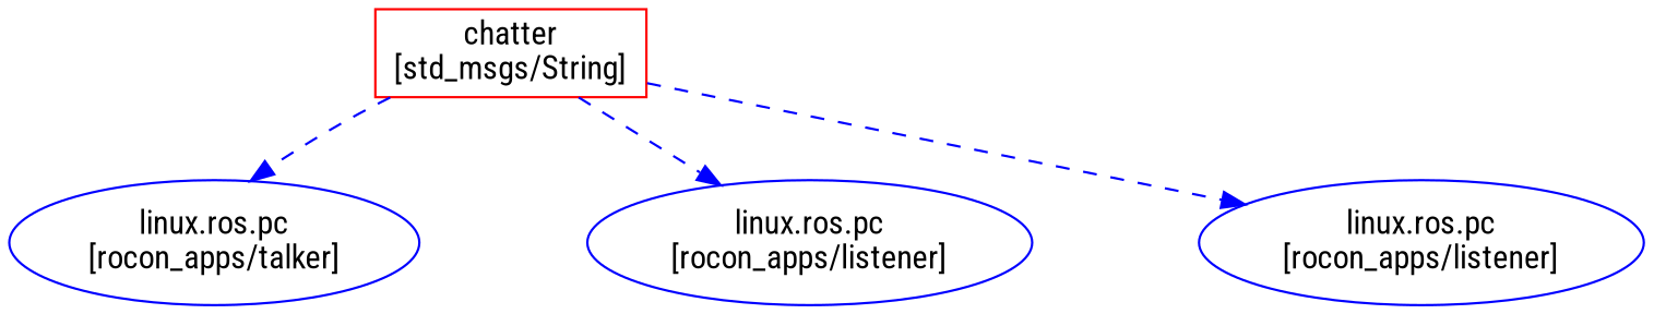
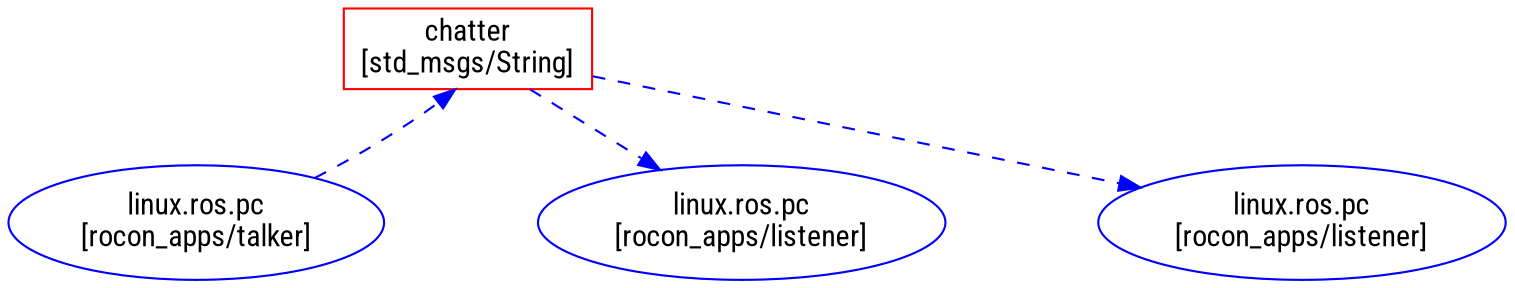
  digraph {
    nodesep=1.0
    fontname="Roboto Condensed"
    node [color=blue shape=ellipse fontname="Roboto Condensed"]
    edge [color=Blue style=dashed fontname="Roboto Condensed"]
    n1 [label="linux.ros.pc\n[rocon_apps/listener]"]
    n2 [label="linux.ros.pc\n[rocon_apps/listener]"]
    n3 [label="linux.ros.pc\n[rocon_apps/talker]"]
    n4 [color=red label="chatter\n[std_msgs/String]" shape=box]
    subgraph sub_1 {
      rank=same
      n1
      n2
    }
-   n4 -> n3
+   n3 -> n4
    n4 -> n1
    n4 -> n2
  }
